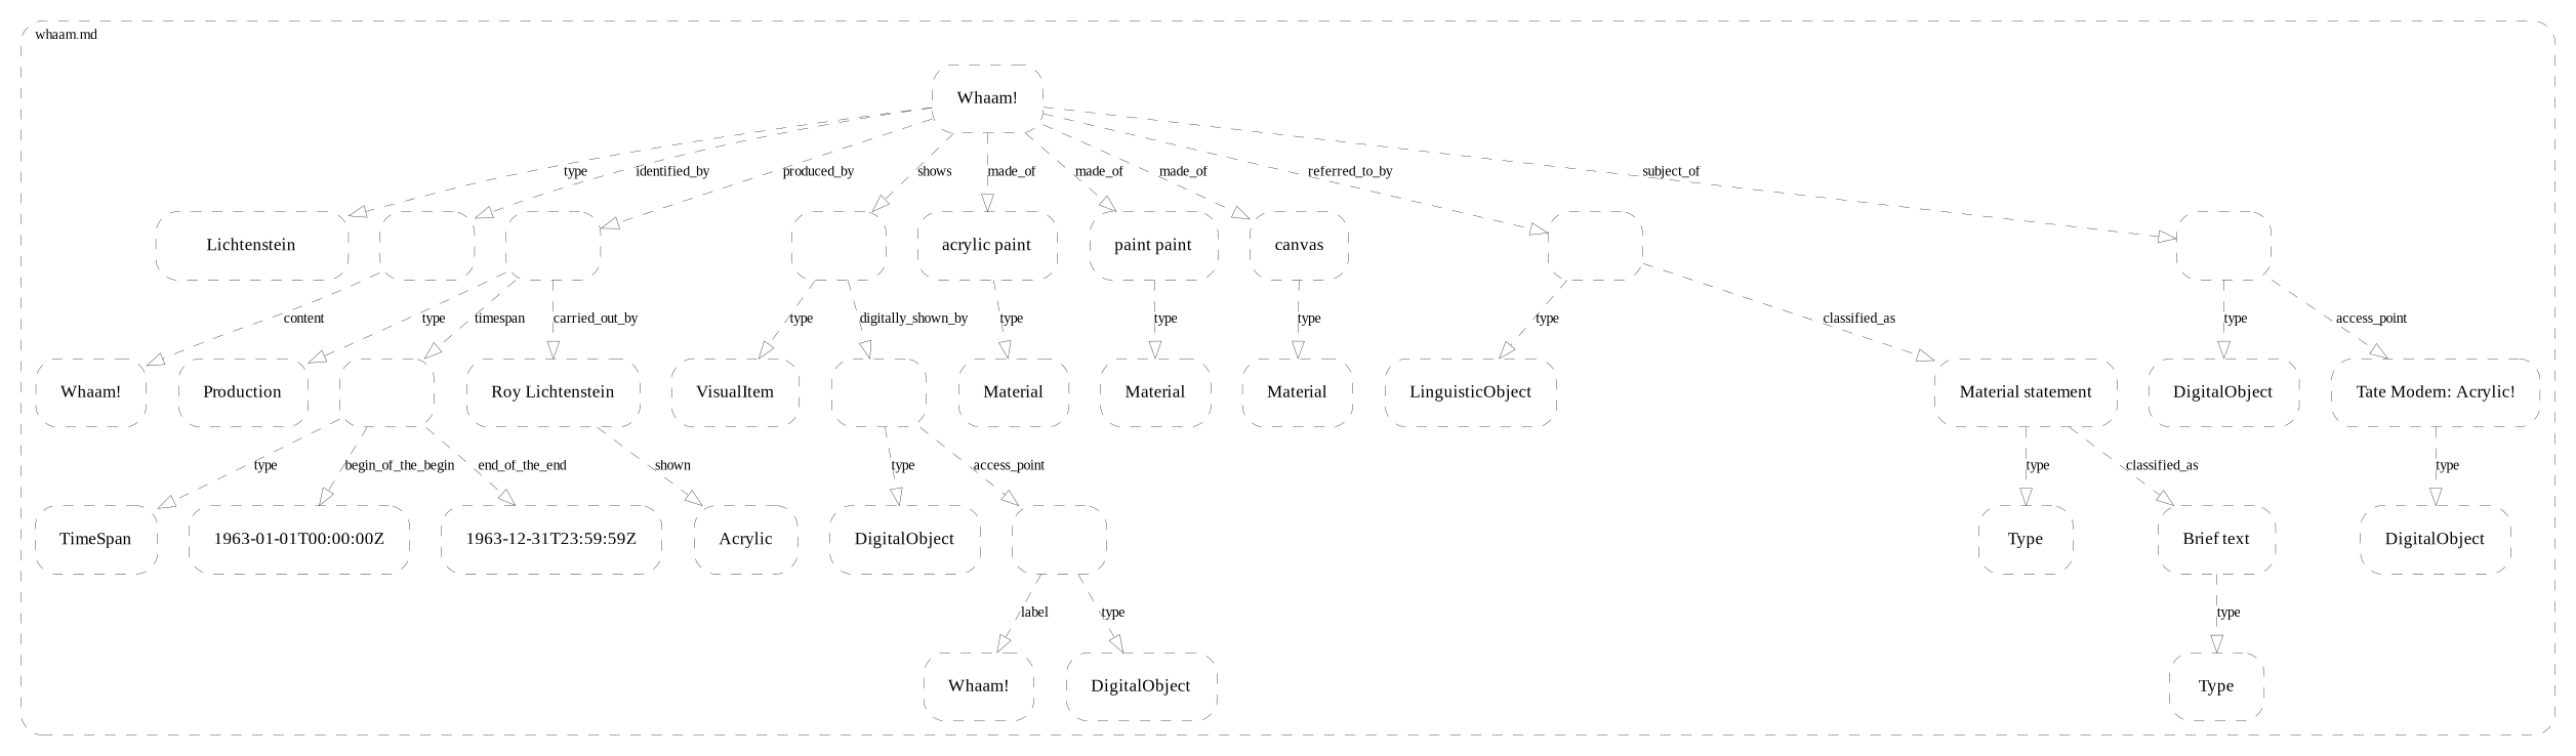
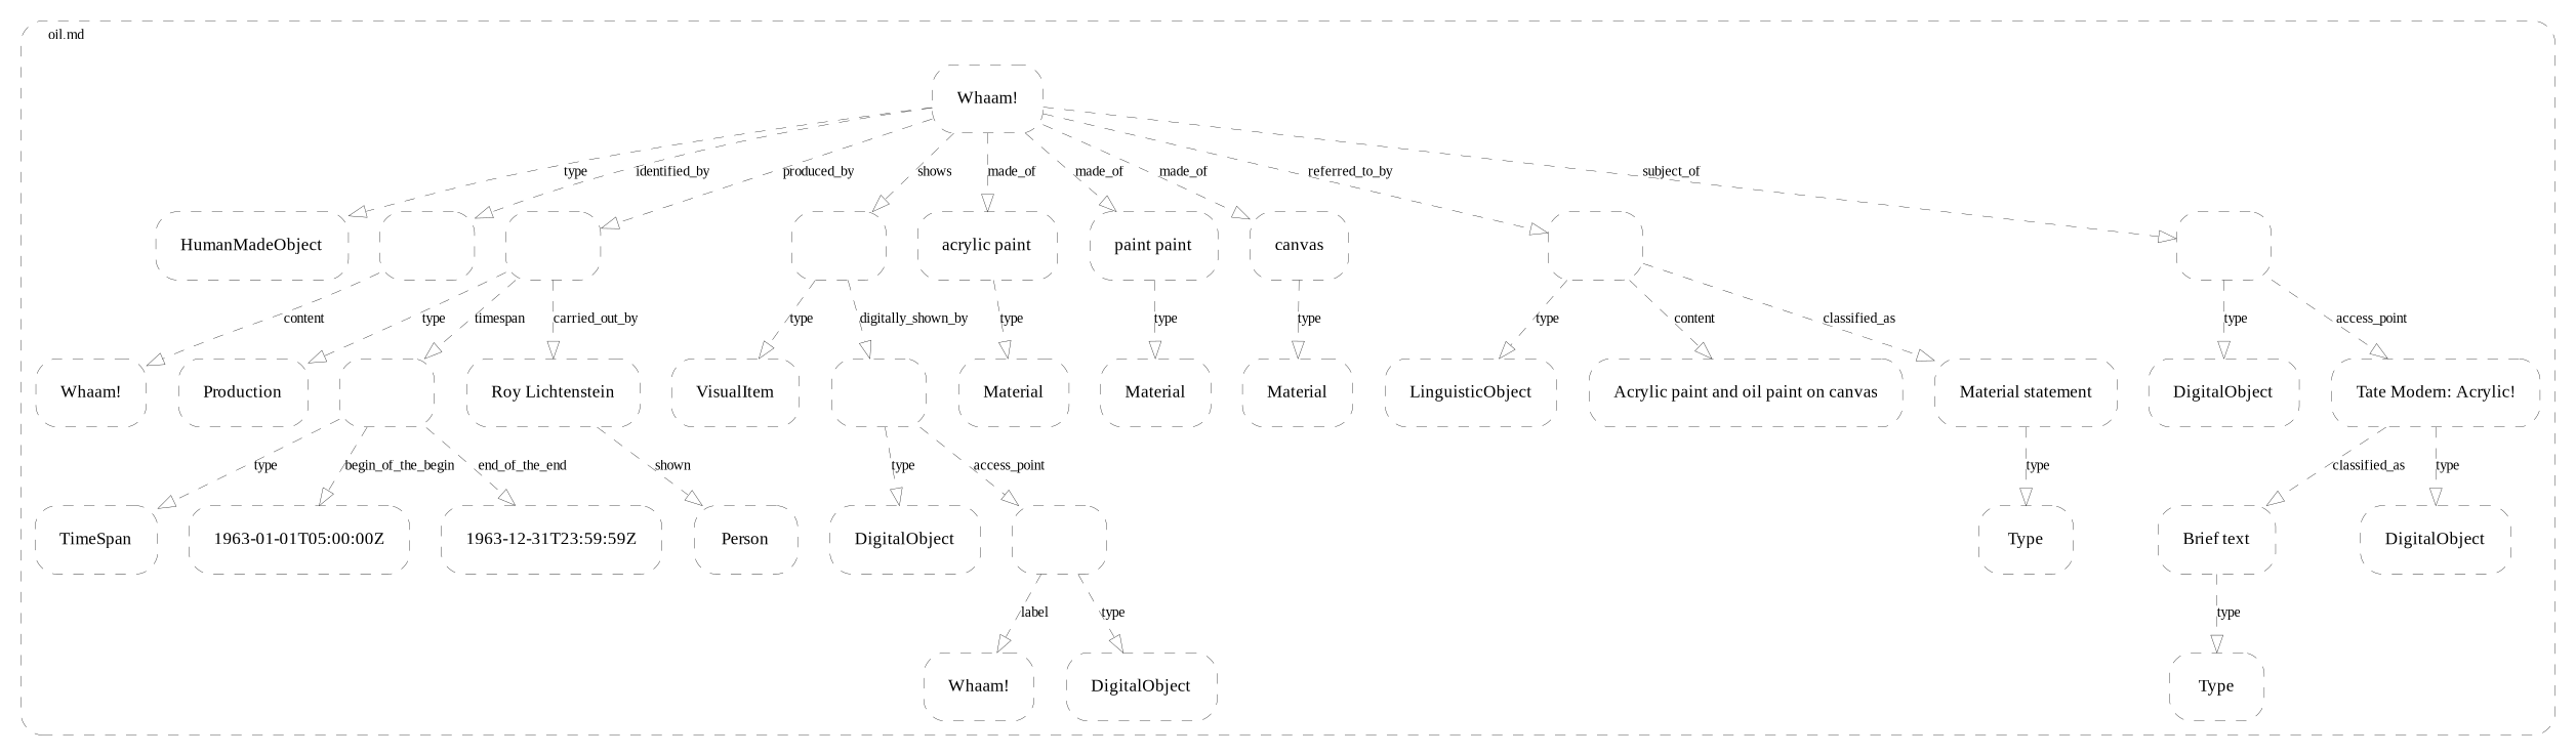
  digraph {
    fontname="Liberation Serif"
    fontsize=8
    labeljust=l
    labelloc=t
    penwidth=0.2
    style="rounded,dashed"
    node [color=black fontname="Liberation Serif" fontsize=10 margin=0.2 penwidth=0.2 shape=rectangle style="rounded,dashed"]
    edge [arrowhead=empty fontname="Liberation Serif" fontsize=8 penwidth=0.2 style=dashed]
    n1 [label="Whaam!"]
-   n2 [label=Lichtenstein]
+   n2 [label=HumanMadeObject]
    n3 [label=" "]
    n4 [label=" "]
    n5 [label=" "]
    n6 [label="acrylic paint"]
    n7 [label="paint paint"]
    n8 [label=canvas]
    n9 [label=" "]
    n10 [label=" "]
    n11 [label="Whaam!"]
    n12 [label=Production]
    n13 [label=" "]
    n14 [label="Roy Lichtenstein"]
    n15 [label=TimeSpan]
-   n16 [label="1963-01-01T00:00:00Z"]
+   n16 [label="1963-01-01T05:00:00Z"]
    n17 [label="1963-12-31T23:59:59Z"]
-   n18 [label=Acrylic]
+   n18 [label=Person]
    n19 [label=VisualItem]
    n20 [label=" "]
    n21 [label=DigitalObject]
    n22 [label=" "]
    n23 [label="Whaam!"]
    n24 [label=DigitalObject]
    n25 [label=Material]
    n26 [label=Material]
    n27 [label=Material]
    n28 [label=LinguisticObject]
+   n29 [label="Acrylic paint and oil paint on canvas"]
    n30 [label="Material statement"]
    n31 [label=Type]
    n32 [label="Brief text"]
    n33 [label=Type]
    n34 [label=DigitalObject]
    n35 [label="Tate Modern: Acrylic!"]
    n36 [label=DigitalObject]
    subgraph cluster_1 {
-     label="whaam.md"
+     label="oil.md"
      n1
      n2
      n3
      n4
      n5
      n6
      n7
      n8
      n9
      n10
      n11
      n12
      n13
      n14
      n15
      n16
      n17
      n18
      n19
      n20
      n21
      n22
      n23
      n24
      n25
      n26
      n27
      n28
+     n29
      n30
      n31
      n32
      n33
      n34
      n35
      n36
    }
    n1 -> n2 [label=type]
    n1 -> n3 [label=identified_by]
    n1 -> n4 [label=produced_by]
    n1 -> n5 [label=shows]
    n1 -> n6 [label=made_of]
    n1 -> n7 [label=made_of]
    n1 -> n8 [label=made_of]
    n1 -> n9 [label=referred_to_by]
    n1 -> n10 [label=subject_of]
    n3 -> n11 [label=content]
    n4 -> n12 [label=type]
    n4 -> n13 [label=timespan]
    n4 -> n14 [label=carried_out_by]
    n5 -> n19 [label=type]
    n5 -> n20 [label=digitally_shown_by]
    n6 -> n25 [label=type]
    n7 -> n26 [label=type]
    n8 -> n27 [label=type]
    n9 -> n28 [label=type]
+   n9 -> n29 [label=content]
    n9 -> n30 [label=classified_as]
    n10 -> n34 [label=type]
    n10 -> n35 [label=access_point]
    n13 -> n15 [label=type]
    n13 -> n16 [label=begin_of_the_begin]
    n13 -> n17 [label=end_of_the_end]
    n14 -> n18 [label=shown]
    n20 -> n21 [label=type]
    n20 -> n22 [label=access_point]
    n22 -> n23 [label=label]
    n22 -> n24 [label=type]
    n30 -> n31 [label=type]
-   n30 -> n32 [label=classified_as]
+   n35 -> n32 [label=classified_as]
    n32 -> n33 [label=type]
    n35 -> n36 [label=type]
  }
